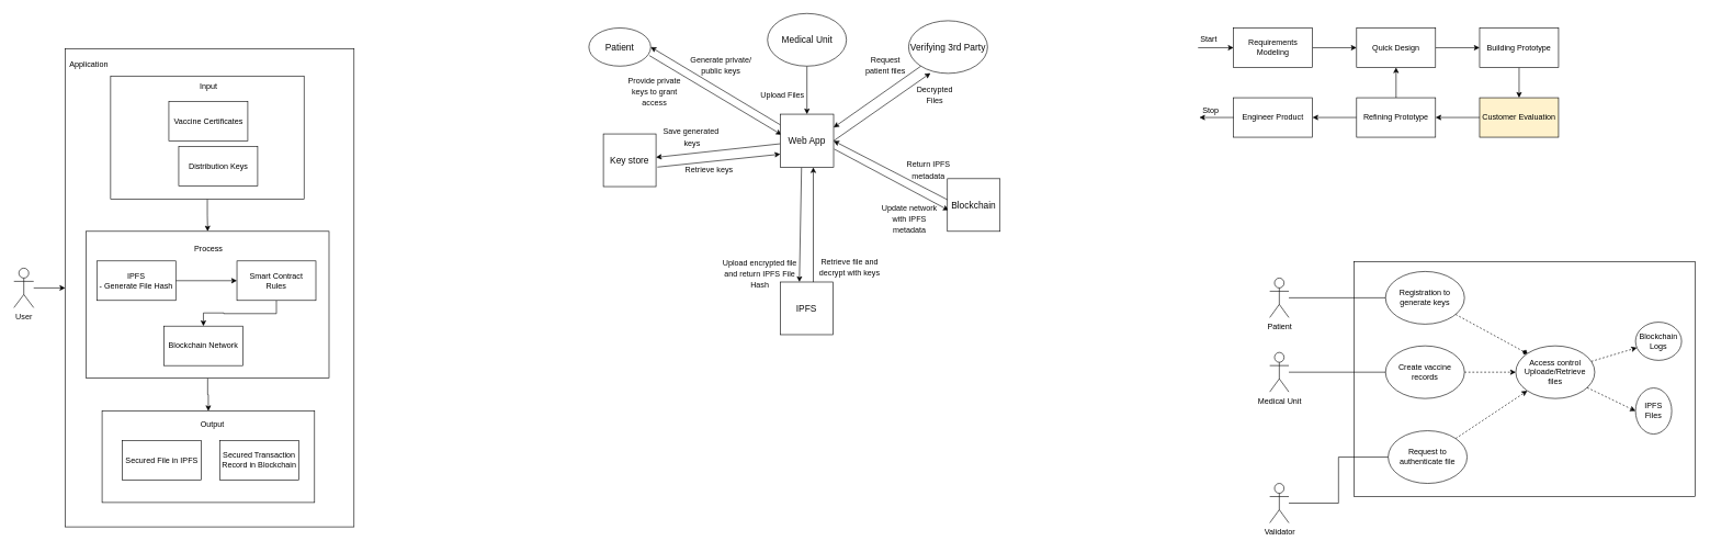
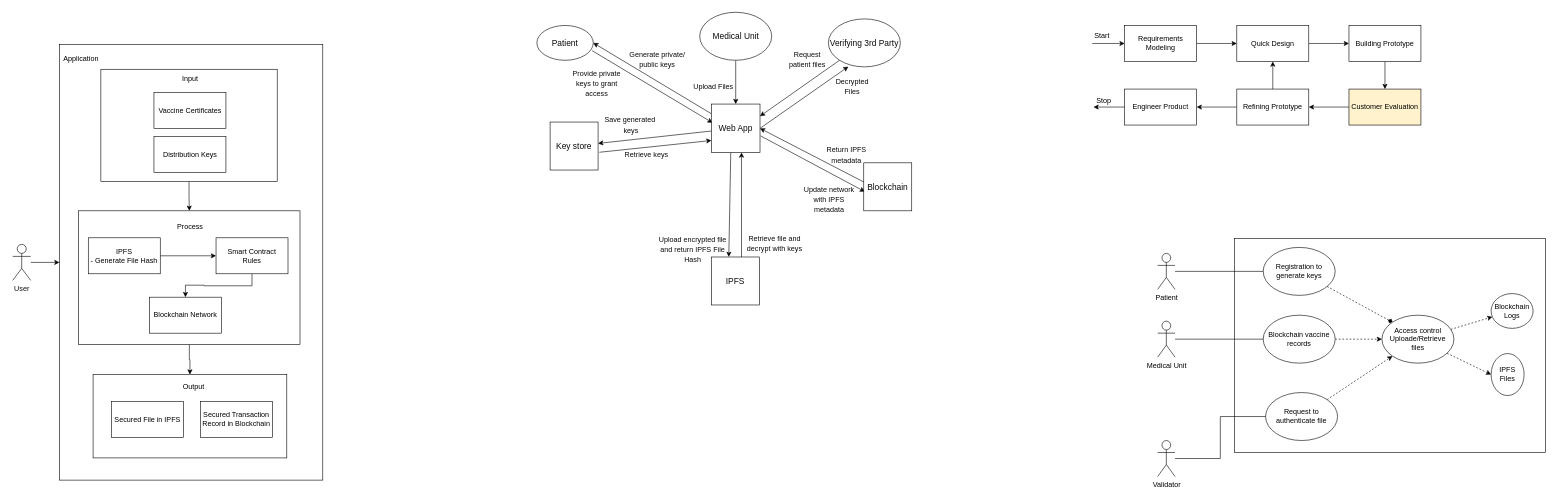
  <mxCell id="0" />
  <mxCell id="1" parent="0" />
  <mxCell id="2" value="" style="rounded=0;whiteSpace=wrap;html=1;" parent="1" vertex="1"><mxGeometry x="98" y="74" width="439" height="726" as="geometry" /></mxCell>
  <mxCell id="3" value="" style="rounded=0;whiteSpace=wrap;html=1;" parent="1" vertex="1"><mxGeometry x="154" y="624" width="323" height="139" as="geometry" /></mxCell>
  <mxCell id="4" style="edgeStyle=orthogonalEdgeStyle;rounded=0;orthogonalLoop=1;jettySize=auto;html=1;" parent="1" source="5" target="9" edge="1"><mxGeometry relative="1" as="geometry" /></mxCell>
  <mxCell id="5" value="" style="rounded=0;whiteSpace=wrap;html=1;" parent="1" vertex="1"><mxGeometry x="167" y="115" width="294" height="187" as="geometry" /></mxCell>
  <mxCell id="6" value="Input" style="text;html=1;strokeColor=none;fillColor=none;align=center;verticalAlign=middle;whiteSpace=wrap;rounded=0;" parent="1" vertex="1"><mxGeometry x="295.5" y="121" width="40" height="20" as="geometry" /></mxCell>
  <mxCell id="7" value="Vaccine Certificates" style="rounded=0;whiteSpace=wrap;html=1;" parent="1" vertex="1"><mxGeometry x="255.5" y="154" width="120" height="60" as="geometry" /></mxCell>
  <mxCell id="8" style="edgeStyle=orthogonalEdgeStyle;rounded=0;orthogonalLoop=1;jettySize=auto;html=1;exitX=0.5;exitY=1;exitDx=0;exitDy=0;entryX=0.5;entryY=0;entryDx=0;entryDy=0;" parent="1" source="9" target="3" edge="1"><mxGeometry relative="1" as="geometry" /></mxCell>
  <mxCell id="9" value="" style="rounded=0;whiteSpace=wrap;html=1;" parent="1" vertex="1"><mxGeometry x="130" y="351" width="369" height="223" as="geometry" /></mxCell>
  <mxCell id="10" value="Process" style="text;html=1;strokeColor=none;fillColor=none;align=center;verticalAlign=middle;whiteSpace=wrap;rounded=0;" parent="1" vertex="1"><mxGeometry x="295.5" y="368" width="40" height="20" as="geometry" /></mxCell>
  <mxCell id="11" style="edgeStyle=orthogonalEdgeStyle;rounded=0;orthogonalLoop=1;jettySize=auto;html=1;" parent="1" source="12" target="14" edge="1"><mxGeometry relative="1" as="geometry" /></mxCell>
  <mxCell id="12" value="IPFS&lt;br&gt;- Generate File Hash" style="rounded=0;whiteSpace=wrap;html=1;" parent="1" vertex="1"><mxGeometry x="146" y="396" width="120" height="60" as="geometry" /></mxCell>
  <mxCell id="13" style="edgeStyle=orthogonalEdgeStyle;rounded=0;orthogonalLoop=1;jettySize=auto;html=1;" parent="1" source="14" target="16" edge="1"><mxGeometry relative="1" as="geometry" /></mxCell>
  <mxCell id="14" value="Smart Contract&lt;br&gt;Rules" style="rounded=0;whiteSpace=wrap;html=1;" parent="1" vertex="1"><mxGeometry x="359" y="396" width="120" height="60" as="geometry" /></mxCell>
- <mxCell id="15" value="Distribution Keys" style="rounded=0;whiteSpace=wrap;html=1;" parent="1" vertex="1"><mxGeometry x="270.5" y="222" width="120" height="60" as="geometry" /></mxCell>
+ <mxCell id="15" value="Distribution Keys" style="rounded=0;whiteSpace=wrap;html=1;" parent="1" vertex="1"><mxGeometry x="255.5" y="227" width="120" height="60" as="geometry" /></mxCell>
  <mxCell id="16" value="Blockchain Network" style="rounded=0;whiteSpace=wrap;html=1;" parent="1" vertex="1"><mxGeometry x="248" y="495" width="120" height="60" as="geometry" /></mxCell>
  <mxCell id="17" value="Secured File in IPFS" style="rounded=0;whiteSpace=wrap;html=1;" parent="1" vertex="1"><mxGeometry x="185" y="669" width="120" height="60" as="geometry" /></mxCell>
  <mxCell id="18" value="Secured Transaction&lt;br&gt;Record in Blockchain" style="rounded=0;whiteSpace=wrap;html=1;" parent="1" vertex="1"><mxGeometry x="333" y="669" width="120" height="60" as="geometry" /></mxCell>
  <mxCell id="19" value="Output" style="text;html=1;strokeColor=none;fillColor=none;align=center;verticalAlign=middle;whiteSpace=wrap;rounded=0;" parent="1" vertex="1"><mxGeometry x="302" y="634" width="40" height="20" as="geometry" /></mxCell>
  <mxCell id="20" value="Application" style="text;html=1;strokeColor=none;fillColor=none;align=center;verticalAlign=middle;whiteSpace=wrap;rounded=0;" parent="1" vertex="1"><mxGeometry x="114" y="88" width="40" height="20" as="geometry" /></mxCell>
  <mxCell id="21" style="edgeStyle=orthogonalEdgeStyle;rounded=0;orthogonalLoop=1;jettySize=auto;html=1;fontColor=#FFFFFF;" parent="1" source="22" target="2" edge="1"><mxGeometry relative="1" as="geometry" /></mxCell>
  <mxCell id="22" value="&lt;font color=&quot;#0a0a0a&quot;&gt;User&lt;/font&gt;" style="shape=umlActor;verticalLabelPosition=bottom;verticalAlign=top;html=1;fontColor=#FFFFFF;" parent="1" vertex="1"><mxGeometry x="20" y="407" width="30" height="60" as="geometry" /></mxCell>
  <mxCell id="23" style="edgeStyle=none;rounded=0;orthogonalLoop=1;jettySize=auto;html=1;entryX=0.024;entryY=0.385;entryDx=0;entryDy=0;fontSize=14;fontColor=#0A0A0A;exitX=0.979;exitY=0.724;exitDx=0;exitDy=0;exitPerimeter=0;entryPerimeter=0;" parent="1" source="24" target="34" edge="1"><mxGeometry relative="1" as="geometry" /></mxCell>
  <mxCell id="24" value="Patient" style="ellipse;whiteSpace=wrap;html=1;fontSize=14;fontColor=#0A0A0A;" parent="1" vertex="1"><mxGeometry x="894" y="42" width="94" height="58" as="geometry" /></mxCell>
  <mxCell id="25" style="edgeStyle=none;rounded=0;orthogonalLoop=1;jettySize=auto;html=1;fontSize=14;fontColor=#0A0A0A;" parent="1" source="26" target="34" edge="1"><mxGeometry relative="1" as="geometry" /></mxCell>
  <mxCell id="26" value="Medical Unit" style="ellipse;whiteSpace=wrap;html=1;fontSize=14;fontColor=#0A0A0A;" parent="1" vertex="1"><mxGeometry x="1165.5" y="20" width="120" height="80" as="geometry" /></mxCell>
  <mxCell id="27" style="edgeStyle=none;rounded=0;orthogonalLoop=1;jettySize=auto;html=1;fontSize=14;fontColor=#0A0A0A;entryX=1;entryY=0.25;entryDx=0;entryDy=0;" parent="1" source="28" target="34" edge="1"><mxGeometry relative="1" as="geometry"><mxPoint x="1266" y="192" as="targetPoint" /></mxGeometry></mxCell>
  <mxCell id="28" value="Verifying 3rd Party" style="ellipse;whiteSpace=wrap;html=1;fontSize=14;fontColor=#0A0A0A;" parent="1" vertex="1"><mxGeometry x="1380" y="31" width="120" height="80" as="geometry" /></mxCell>
  <mxCell id="29" style="edgeStyle=none;rounded=0;orthogonalLoop=1;jettySize=auto;html=1;fontSize=14;fontColor=#0A0A0A;" parent="1" source="34" target="40" edge="1"><mxGeometry relative="1" as="geometry" /></mxCell>
  <mxCell id="30" style="edgeStyle=none;rounded=0;orthogonalLoop=1;jettySize=auto;html=1;entryX=0.362;entryY=-0.001;entryDx=0;entryDy=0;fontSize=14;fontColor=#0A0A0A;exitX=0.398;exitY=0.998;exitDx=0;exitDy=0;exitPerimeter=0;entryPerimeter=0;" parent="1" source="34" target="38" edge="1"><mxGeometry relative="1" as="geometry" /></mxCell>
  <mxCell id="31" style="edgeStyle=none;rounded=0;orthogonalLoop=1;jettySize=auto;html=1;entryX=0.024;entryY=0.601;entryDx=0;entryDy=0;fontSize=14;fontColor=#0A0A0A;exitX=1.012;exitY=0.655;exitDx=0;exitDy=0;entryPerimeter=0;exitPerimeter=0;" parent="1" source="34" target="36" edge="1"><mxGeometry relative="1" as="geometry" /></mxCell>
  <mxCell id="32" style="edgeStyle=none;rounded=0;orthogonalLoop=1;jettySize=auto;html=1;fontSize=14;fontColor=#0A0A0A;entryX=1;entryY=0.5;entryDx=0;entryDy=0;" parent="1" source="34" target="24" edge="1"><mxGeometry relative="1" as="geometry"><mxPoint x="1042" y="83" as="targetPoint" /></mxGeometry></mxCell>
  <mxCell id="33" style="edgeStyle=none;rounded=0;orthogonalLoop=1;jettySize=auto;html=1;fontSize=14;fontColor=#0A0A0A;exitX=1;exitY=0.5;exitDx=0;exitDy=0;entryX=0.277;entryY=0.995;entryDx=0;entryDy=0;entryPerimeter=0;" parent="1" source="34" target="28" edge="1"><mxGeometry relative="1" as="geometry"><mxPoint x="1432" y="122" as="targetPoint" /></mxGeometry></mxCell>
  <mxCell id="34" value="Web App" style="whiteSpace=wrap;html=1;aspect=fixed;fontSize=14;fontColor=#0A0A0A;" parent="1" vertex="1"><mxGeometry x="1185" y="173" width="81" height="81" as="geometry" /></mxCell>
  <mxCell id="35" style="edgeStyle=none;rounded=0;orthogonalLoop=1;jettySize=auto;html=1;fontSize=14;fontColor=#0A0A0A;exitX=0.003;exitY=0.401;exitDx=0;exitDy=0;exitPerimeter=0;entryX=1;entryY=0.5;entryDx=0;entryDy=0;" parent="1" source="36" target="34" edge="1"><mxGeometry relative="1" as="geometry"><mxPoint x="1264" y="223" as="targetPoint" /></mxGeometry></mxCell>
  <mxCell id="36" value="Blockchain" style="whiteSpace=wrap;html=1;aspect=fixed;fontSize=14;fontColor=#0A0A0A;" parent="1" vertex="1"><mxGeometry x="1439" y="271" width="80" height="80" as="geometry" /></mxCell>
  <mxCell id="37" style="edgeStyle=none;rounded=0;orthogonalLoop=1;jettySize=auto;html=1;fontSize=14;fontColor=#0A0A0A;exitX=0.627;exitY=0.01;exitDx=0;exitDy=0;entryX=0.619;entryY=0.997;entryDx=0;entryDy=0;entryPerimeter=0;exitPerimeter=0;" parent="1" source="38" target="34" edge="1"><mxGeometry relative="1" as="geometry"><mxPoint x="1226" y="254" as="targetPoint" /></mxGeometry></mxCell>
  <mxCell id="38" value="IPFS" style="whiteSpace=wrap;html=1;aspect=fixed;fontSize=14;fontColor=#0A0A0A;" parent="1" vertex="1"><mxGeometry x="1185" y="428" width="80" height="80" as="geometry" /></mxCell>
  <mxCell id="39" style="edgeStyle=none;rounded=0;orthogonalLoop=1;jettySize=auto;html=1;fontSize=14;fontColor=#0A0A0A;exitX=1.027;exitY=0.63;exitDx=0;exitDy=0;entryX=0;entryY=0.75;entryDx=0;entryDy=0;exitPerimeter=0;" parent="1" source="40" target="34" edge="1"><mxGeometry relative="1" as="geometry"><mxPoint x="1205" y="254" as="targetPoint" /></mxGeometry></mxCell>
  <mxCell id="40" value="Key store" style="whiteSpace=wrap;html=1;aspect=fixed;fontSize=14;fontColor=#0A0A0A;" parent="1" vertex="1"><mxGeometry x="916" y="203" width="80" height="80" as="geometry" /></mxCell>
  <mxCell id="41" value="&lt;font style=&quot;font-size: 12px&quot;&gt;Upload Files&lt;/font&gt;" style="text;html=1;strokeColor=none;fillColor=none;align=center;verticalAlign=middle;whiteSpace=wrap;rounded=0;fontSize=14;fontColor=#0A0A0A;" parent="1" vertex="1"><mxGeometry x="1140" y="119.5" width="97" height="47" as="geometry" /></mxCell>
  <mxCell id="42" style="edgeStyle=none;rounded=0;orthogonalLoop=1;jettySize=auto;html=1;exitX=0.5;exitY=1;exitDx=0;exitDy=0;fontSize=14;fontColor=#0A0A0A;" parent="1" source="41" target="41" edge="1"><mxGeometry relative="1" as="geometry" /></mxCell>
  <mxCell id="43" value="&lt;font style=&quot;font-size: 12px&quot;&gt;Generate private/&lt;br&gt;public keys&lt;/font&gt;" style="text;html=1;strokeColor=none;fillColor=none;align=center;verticalAlign=middle;whiteSpace=wrap;rounded=0;fontSize=14;fontColor=#0A0A0A;" parent="1" vertex="1"><mxGeometry x="1043" y="66.5" width="104" height="63" as="geometry" /></mxCell>
  <mxCell id="44" value="&lt;font style=&quot;font-size: 12px&quot;&gt;Provide private keys to grant access&lt;/font&gt;" style="text;html=1;strokeColor=none;fillColor=none;align=center;verticalAlign=middle;whiteSpace=wrap;rounded=0;fontSize=14;fontColor=#0A0A0A;" parent="1" vertex="1"><mxGeometry x="940" y="108.5" width="108" height="58" as="geometry" /></mxCell>
  <mxCell id="45" value="&lt;font style=&quot;font-size: 12px&quot;&gt;Save generated&lt;br&gt;&amp;nbsp;keys&lt;/font&gt;" style="text;html=1;strokeColor=none;fillColor=none;align=center;verticalAlign=middle;whiteSpace=wrap;rounded=0;fontSize=14;fontColor=#0A0A0A;" parent="1" vertex="1"><mxGeometry x="1002" y="187" width="95" height="40" as="geometry" /></mxCell>
  <mxCell id="46" value="&lt;font style=&quot;font-size: 12px&quot;&gt;Request &lt;br&gt;patient files&lt;/font&gt;" style="text;html=1;strokeColor=none;fillColor=none;align=center;verticalAlign=middle;whiteSpace=wrap;rounded=0;fontSize=14;fontColor=#0A0A0A;" parent="1" vertex="1"><mxGeometry x="1295" y="78.5" width="100" height="39" as="geometry" /></mxCell>
  <mxCell id="47" value="&lt;font style=&quot;font-size: 12px&quot;&gt;Upload encrypted file&lt;br&gt;and return IPFS File Hash&lt;/font&gt;" style="text;html=1;strokeColor=none;fillColor=none;align=center;verticalAlign=middle;whiteSpace=wrap;rounded=0;fontSize=14;fontColor=#0A0A0A;" parent="1" vertex="1"><mxGeometry x="1092" y="379" width="124" height="71" as="geometry" /></mxCell>
  <mxCell id="48" value="&lt;font style=&quot;font-size: 12px&quot;&gt;Retrieve file and decrypt with keys&lt;/font&gt;" style="text;html=1;strokeColor=none;fillColor=none;align=center;verticalAlign=middle;whiteSpace=wrap;rounded=0;fontSize=14;fontColor=#0A0A0A;" parent="1" vertex="1"><mxGeometry x="1229" y="382" width="123" height="46" as="geometry" /></mxCell>
  <mxCell id="49" value="&lt;font style=&quot;font-size: 12px&quot;&gt;Update network with IPFS metadata&lt;/font&gt;" style="text;html=1;strokeColor=none;fillColor=none;align=center;verticalAlign=middle;whiteSpace=wrap;rounded=0;fontSize=14;fontColor=#0A0A0A;" parent="1" vertex="1"><mxGeometry x="1331" y="302" width="101" height="60" as="geometry" /></mxCell>
  <mxCell id="50" value="&lt;font style=&quot;font-size: 12px&quot;&gt;Return IPFS metadata&lt;/font&gt;" style="text;html=1;strokeColor=none;fillColor=none;align=center;verticalAlign=middle;whiteSpace=wrap;rounded=0;fontSize=14;fontColor=#0A0A0A;" parent="1" vertex="1"><mxGeometry x="1359" y="238" width="103" height="38" as="geometry" /></mxCell>
  <mxCell id="51" style="edgeStyle=none;rounded=0;orthogonalLoop=1;jettySize=auto;html=1;exitX=0.5;exitY=0;exitDx=0;exitDy=0;fontSize=14;fontColor=#0A0A0A;" parent="1" source="48" target="48" edge="1"><mxGeometry relative="1" as="geometry" /></mxCell>
  <mxCell id="52" value="&lt;font style=&quot;font-size: 12px&quot;&gt;Retrieve keys&lt;/font&gt;" style="text;html=1;strokeColor=none;fillColor=none;align=center;verticalAlign=middle;whiteSpace=wrap;rounded=0;fontSize=14;fontColor=#0A0A0A;" parent="1" vertex="1"><mxGeometry x="1002" y="247" width="150" height="20" as="geometry" /></mxCell>
  <mxCell id="53" value="&lt;span style=&quot;font-size: 12px&quot;&gt;Decrypted Files&lt;/span&gt;" style="text;html=1;strokeColor=none;fillColor=none;align=center;verticalAlign=middle;whiteSpace=wrap;rounded=0;fontSize=14;fontColor=#0A0A0A;" parent="1" vertex="1"><mxGeometry x="1393" y="120" width="54" height="46" as="geometry" /></mxCell>
  <mxCell id="54" style="edgeStyle=orthogonalEdgeStyle;rounded=0;orthogonalLoop=1;jettySize=auto;html=1;startArrow=none;startFill=0;endArrow=classic;endFill=1;" parent="1" source="55" target="57" edge="1"><mxGeometry relative="1" as="geometry" /></mxCell>
  <mxCell id="55" value="Requirements Modeling" style="rounded=0;whiteSpace=wrap;html=1;" parent="1" vertex="1"><mxGeometry x="1874" y="42" width="120" height="60" as="geometry" /></mxCell>
  <mxCell id="56" style="edgeStyle=orthogonalEdgeStyle;rounded=0;orthogonalLoop=1;jettySize=auto;html=1;entryX=0;entryY=0.5;entryDx=0;entryDy=0;startArrow=none;startFill=0;endArrow=classic;endFill=1;" parent="1" source="57" target="59" edge="1"><mxGeometry relative="1" as="geometry" /></mxCell>
  <mxCell id="57" value="Quick Design" style="rounded=0;whiteSpace=wrap;html=1;" parent="1" vertex="1"><mxGeometry x="2061" y="42" width="120" height="60" as="geometry" /></mxCell>
  <mxCell id="58" style="edgeStyle=orthogonalEdgeStyle;rounded=0;orthogonalLoop=1;jettySize=auto;html=1;entryX=0.5;entryY=0;entryDx=0;entryDy=0;startArrow=none;startFill=0;endArrow=classic;endFill=1;" parent="1" source="59" target="61" edge="1"><mxGeometry relative="1" as="geometry" /></mxCell>
  <mxCell id="59" value="Building Prototype" style="rounded=0;whiteSpace=wrap;html=1;" parent="1" vertex="1"><mxGeometry x="2248" y="42" width="120" height="60" as="geometry" /></mxCell>
  <mxCell id="60" style="edgeStyle=orthogonalEdgeStyle;rounded=0;orthogonalLoop=1;jettySize=auto;html=1;entryX=1;entryY=0.5;entryDx=0;entryDy=0;startArrow=none;startFill=0;endArrow=classic;endFill=1;" parent="1" source="61" target="64" edge="1"><mxGeometry relative="1" as="geometry" /></mxCell>
  <mxCell id="61" value="Customer Evaluation" style="rounded=0;whiteSpace=wrap;html=1;fillColor=#fff2cc;" parent="1" vertex="1"><mxGeometry x="2248" y="148" width="120" height="60" as="geometry" /></mxCell>
  <mxCell id="62" style="edgeStyle=orthogonalEdgeStyle;rounded=0;orthogonalLoop=1;jettySize=auto;html=1;entryX=1;entryY=0.5;entryDx=0;entryDy=0;startArrow=none;startFill=0;endArrow=classic;endFill=1;" parent="1" source="64" target="65" edge="1"><mxGeometry relative="1" as="geometry" /></mxCell>
  <mxCell id="63" style="edgeStyle=orthogonalEdgeStyle;rounded=0;orthogonalLoop=1;jettySize=auto;html=1;startArrow=none;startFill=0;endArrow=classic;endFill=1;" parent="1" source="64" target="57" edge="1"><mxGeometry relative="1" as="geometry" /></mxCell>
  <mxCell id="64" value="Refining Prototype" style="rounded=0;whiteSpace=wrap;html=1;" parent="1" vertex="1"><mxGeometry x="2061" y="148" width="120" height="60" as="geometry" /></mxCell>
  <mxCell id="65" value="Engineer Product" style="rounded=0;whiteSpace=wrap;html=1;" parent="1" vertex="1"><mxGeometry x="1874" y="148" width="120" height="60" as="geometry" /></mxCell>
  <mxCell id="66" value="" style="endArrow=none;html=1;exitX=0;exitY=0.5;exitDx=0;exitDy=0;endFill=0;startArrow=classic;startFill=1;" parent="1" source="55" edge="1"><mxGeometry width="50" height="50" relative="1" as="geometry"><mxPoint x="2059" y="200" as="sourcePoint" /><mxPoint x="1820" y="72" as="targetPoint" /></mxGeometry></mxCell>
  <mxCell id="67" value="" style="endArrow=none;html=1;endFill=0;startArrow=classic;startFill=1;entryX=0;entryY=0.5;entryDx=0;entryDy=0;" parent="1" target="65" edge="1"><mxGeometry width="50" height="50" relative="1" as="geometry"><mxPoint x="1822" y="178" as="sourcePoint" /><mxPoint x="1830" y="82" as="targetPoint" /></mxGeometry></mxCell>
  <mxCell id="68" value="Start" style="text;html=1;align=center;verticalAlign=middle;resizable=0;points=[];autosize=1;strokeColor=none;" parent="1" vertex="1"><mxGeometry x="1818" y="51" width="36" height="18" as="geometry" /></mxCell>
  <mxCell id="69" value="Stop" style="text;html=1;align=center;verticalAlign=middle;resizable=0;points=[];autosize=1;strokeColor=none;" parent="1" vertex="1"><mxGeometry x="1821" y="158" width="35" height="18" as="geometry" /></mxCell>
  <mxCell id="70" value="" style="rounded=0;whiteSpace=wrap;html=1;" vertex="1" parent="1"><mxGeometry x="2057" y="397" width="519" height="357" as="geometry" /></mxCell>
  <mxCell id="71" style="rounded=0;orthogonalLoop=1;jettySize=auto;html=1;endArrow=diamond;endFill=1;entryX=0;entryY=0;entryDx=0;entryDy=0;dashed=1;" edge="1" parent="1" source="72" target="79"><mxGeometry relative="1" as="geometry" /></mxCell>
  <mxCell id="72" value="Registration to generate keys" style="ellipse;whiteSpace=wrap;html=1;" vertex="1" parent="1"><mxGeometry x="2105" y="412" width="120" height="80" as="geometry" /></mxCell>
  <mxCell id="73" style="edgeStyle=none;rounded=0;orthogonalLoop=1;jettySize=auto;html=1;dashed=1;endArrow=classic;endFill=1;" edge="1" parent="1" source="74" target="79"><mxGeometry relative="1" as="geometry" /></mxCell>
- <mxCell id="74" value="Create vaccine records" style="ellipse;whiteSpace=wrap;html=1;" vertex="1" parent="1"><mxGeometry x="2105" y="525" width="120" height="80" as="geometry" /></mxCell>
+ <mxCell id="74" value="Blockchain vaccine records" style="ellipse;whiteSpace=wrap;html=1;" vertex="1" parent="1"><mxGeometry x="2105" y="525" width="120" height="80" as="geometry" /></mxCell>
  <mxCell id="75" style="edgeStyle=none;rounded=0;orthogonalLoop=1;jettySize=auto;html=1;dashed=1;endArrow=classic;endFill=1;" edge="1" parent="1" source="76" target="79"><mxGeometry relative="1" as="geometry" /></mxCell>
  <mxCell id="76" value="Request to authenticate file" style="ellipse;whiteSpace=wrap;html=1;" vertex="1" parent="1"><mxGeometry x="2109" y="654" width="120" height="80" as="geometry" /></mxCell>
  <mxCell id="77" style="edgeStyle=none;rounded=0;orthogonalLoop=1;jettySize=auto;html=1;dashed=1;endArrow=classic;endFill=1;" edge="1" parent="1" source="79" target="87"><mxGeometry relative="1" as="geometry" /></mxCell>
  <mxCell id="78" style="edgeStyle=none;rounded=0;orthogonalLoop=1;jettySize=auto;html=1;entryX=0;entryY=0.5;entryDx=0;entryDy=0;dashed=1;endArrow=classic;endFill=1;" edge="1" parent="1" source="79" target="86"><mxGeometry relative="1" as="geometry" /></mxCell>
  <mxCell id="79" value="Access control&lt;br&gt;Uploade/Retrieve&lt;br&gt;files" style="ellipse;whiteSpace=wrap;html=1;" vertex="1" parent="1"><mxGeometry x="2303" y="525" width="120" height="80" as="geometry" /></mxCell>
  <mxCell id="80" style="edgeStyle=orthogonalEdgeStyle;rounded=0;orthogonalLoop=1;jettySize=auto;html=1;endArrow=none;endFill=0;" edge="1" parent="1" source="81" target="72"><mxGeometry relative="1" as="geometry" /></mxCell>
  <mxCell id="81" value="Patient" style="shape=umlActor;verticalLabelPosition=bottom;verticalAlign=top;html=1;outlineConnect=0;" vertex="1" parent="1"><mxGeometry x="1929" y="422" width="29" height="60" as="geometry" /></mxCell>
  <mxCell id="82" value="" style="edgeStyle=orthogonalEdgeStyle;rounded=0;orthogonalLoop=1;jettySize=auto;html=1;endArrow=none;endFill=0;" edge="1" parent="1" source="83" target="74"><mxGeometry relative="1" as="geometry" /></mxCell>
  <mxCell id="83" value="Medical Unit" style="shape=umlActor;verticalLabelPosition=bottom;verticalAlign=top;html=1;outlineConnect=0;" vertex="1" parent="1"><mxGeometry x="1929" y="535" width="29" height="60" as="geometry" /></mxCell>
  <mxCell id="84" style="edgeStyle=orthogonalEdgeStyle;rounded=0;orthogonalLoop=1;jettySize=auto;html=1;entryX=0;entryY=0.5;entryDx=0;entryDy=0;endArrow=none;endFill=0;" edge="1" parent="1" source="85" target="76"><mxGeometry relative="1" as="geometry" /></mxCell>
  <mxCell id="85" value="Validator" style="shape=umlActor;verticalLabelPosition=bottom;verticalAlign=top;html=1;outlineConnect=0;" vertex="1" parent="1"><mxGeometry x="1929" y="734" width="29" height="60" as="geometry" /></mxCell>
  <mxCell id="86" value="IPFS&lt;br&gt;Files" style="ellipse;whiteSpace=wrap;html=1;" vertex="1" parent="1"><mxGeometry x="2485" y="589" width="55" height="70" as="geometry" /></mxCell>
  <mxCell id="87" value="Blockchain &lt;br&gt;Logs" style="ellipse;whiteSpace=wrap;html=1;" vertex="1" parent="1"><mxGeometry x="2485" y="489" width="70" height="58" as="geometry" /></mxCell>
